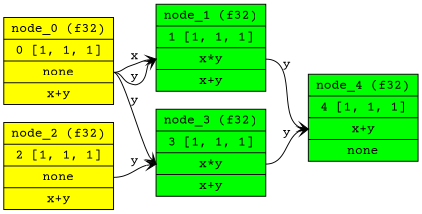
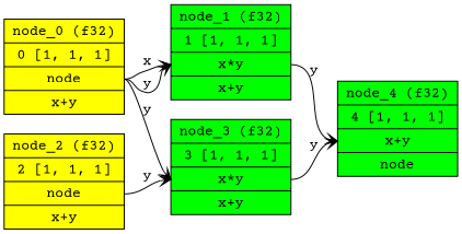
  digraph {
    fontname="Courier Prime"
    newrank=true
    rankdir=LR
    node [fillcolor=green fontname="Courier Prime" shape=record style=filled]
    edge [arrowhead=vee fontname="Courier Prime" headport=x style=solid tailport=x]
-   n1 [fillcolor=yellow label="node_0 (f32)|0 [1, 1, 1] | <x>none | <g>x+y"]
+   n1 [fillcolor=yellow label="node_0 (f32)|0 [1, 1, 1] | <x>node | <g>x+y"]
    n2 [label="node_1 (f32)|1 [1, 1, 1] | <x>x*y | <g>x+y"]
    n3 [label="node_3 (f32)|3 [1, 1, 1] | <x>x*y | <g>x+y"]
-   n4 [label="node_4 (f32)|4 [1, 1, 1] | <x>x+y | <g>none"]
-   n5 [fillcolor=yellow label="node_2 (f32)|2 [1, 1, 1] | <x>none | <g>x+y"]
+   n4 [label="node_4 (f32)|4 [1, 1, 1] | <x>x+y | <g>node"]
+   n5 [fillcolor=yellow label="node_2 (f32)|2 [1, 1, 1] | <x>node | <g>x+y"]
    n1 -> n2 [label=x]
    n1 -> n2 [label=y]
    n1 -> n3 [label=y]
    n2 -> n4 [label=y]
    n3 -> n4 [label=y]
    n5 -> n3 [label=y]
  }
